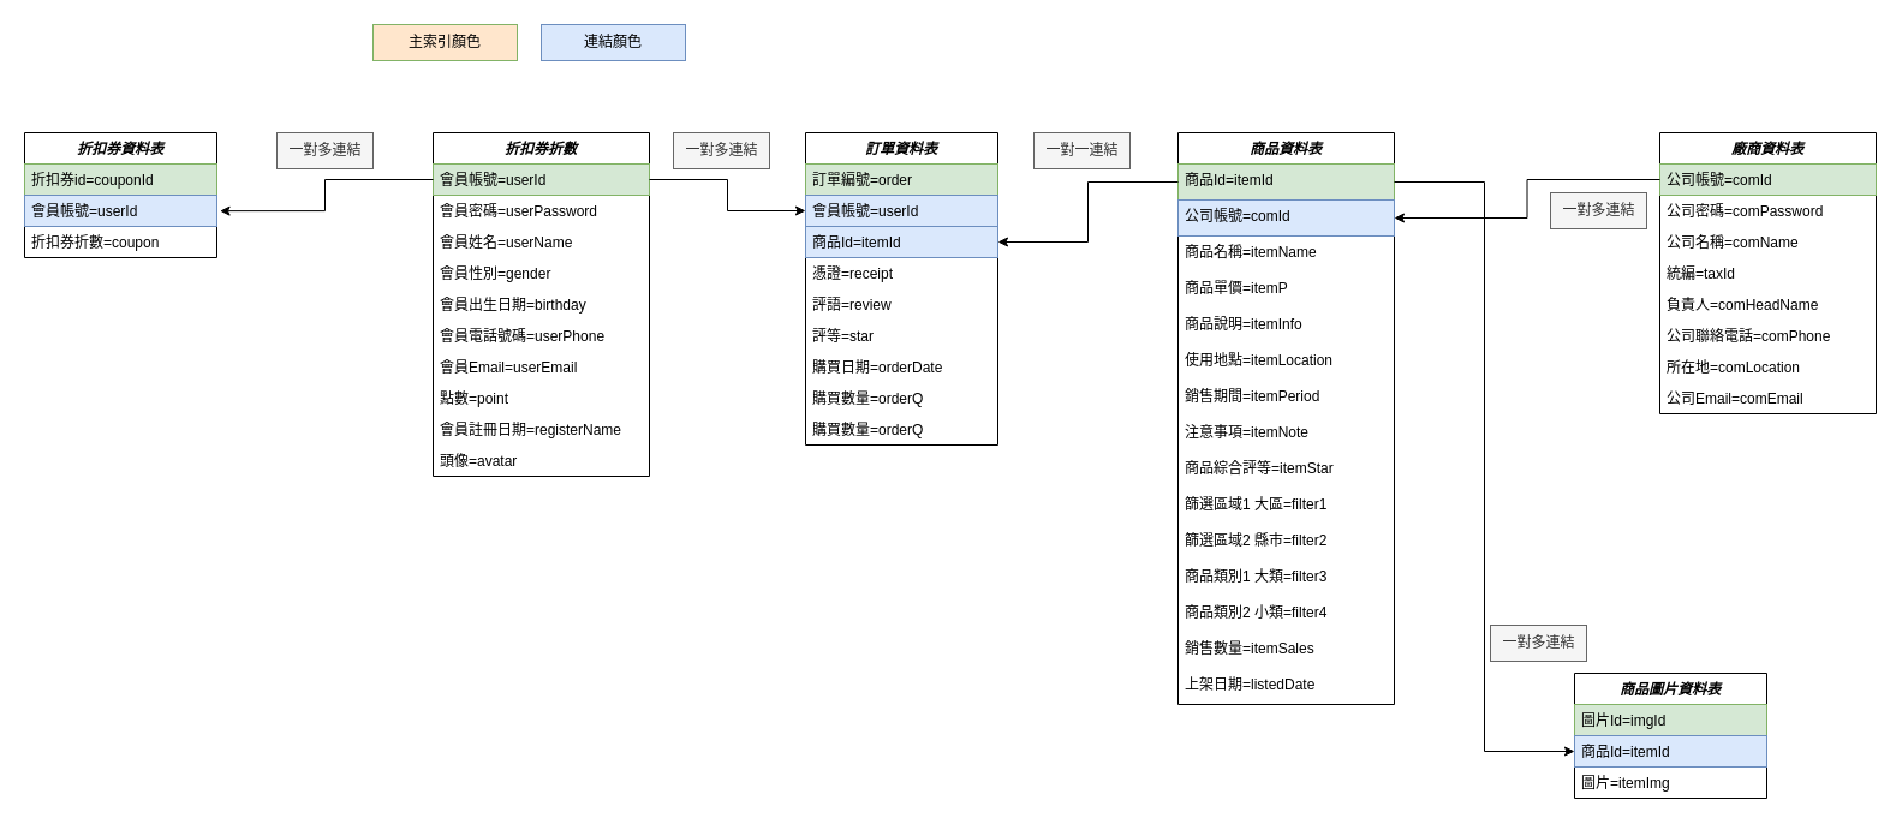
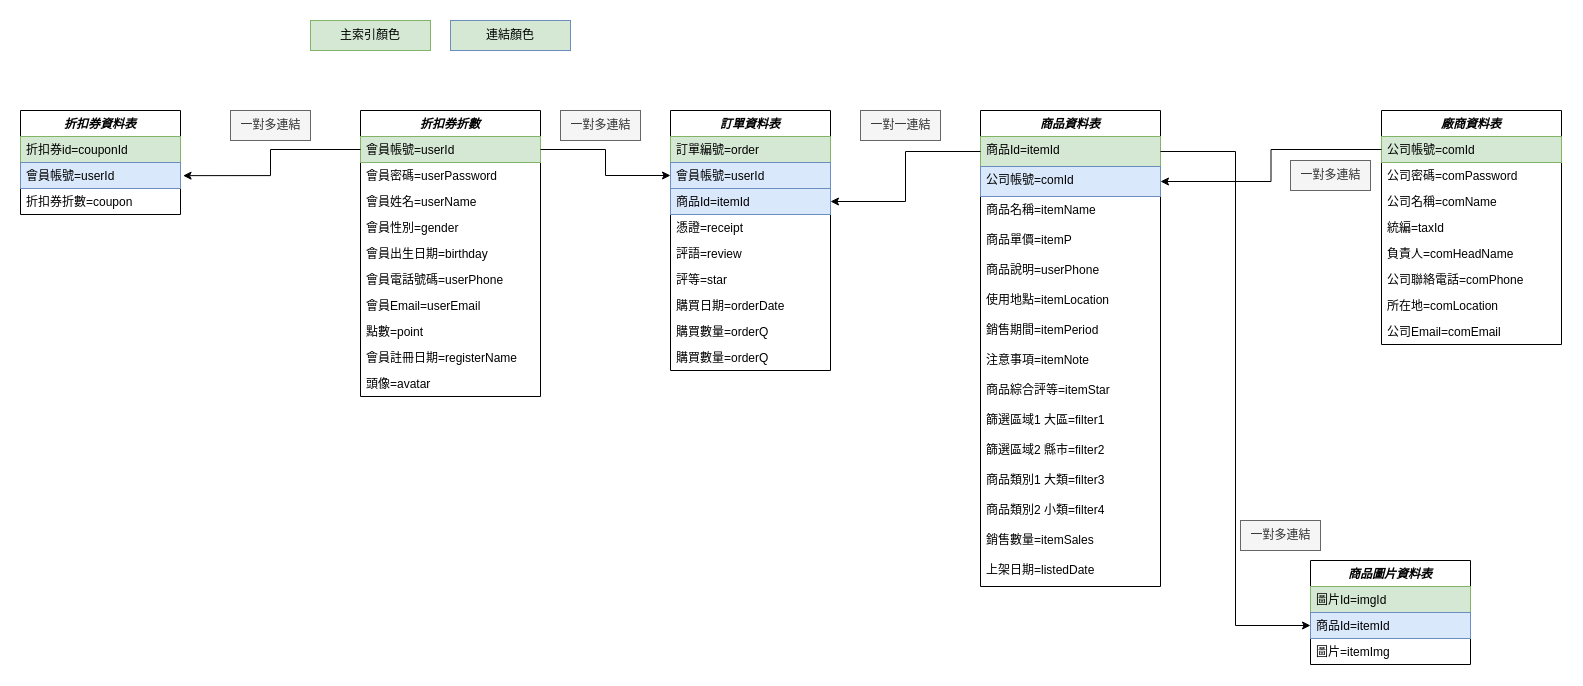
  <mxCell id="0" />
  <mxCell id="1" parent="0" />
  <mxCell id="2" value="折扣券折數" style="swimlane;fontStyle=3;align=center;verticalAlign=top;childLayout=stackLayout;horizontal=1;startSize=26;horizontalStack=0;resizeParent=1;resizeLast=0;collapsible=1;marginBottom=0;rounded=0;shadow=0;strokeWidth=1;" vertex="1" parent="1"><mxGeometry x="360" y="110" width="180" height="286" as="geometry"><mxRectangle x="220" y="120" width="160" height="26" as="alternateBounds" /></mxGeometry></mxCell>
  <mxCell id="3" value="會員帳號=userId" style="text;align=left;verticalAlign=top;spacingLeft=4;spacingRight=4;overflow=hidden;rotatable=0;points=[[0,0.5],[1,0.5]];portConstraint=eastwest;fillColor=#d5e8d4;strokeColor=#82b366;" vertex="1" parent="2"><mxGeometry y="26" width="180" height="26" as="geometry" /></mxCell>
  <mxCell id="4" value="會員密碼=userPassword" style="text;align=left;verticalAlign=top;spacingLeft=4;spacingRight=4;overflow=hidden;rotatable=0;points=[[0,0.5],[1,0.5]];portConstraint=eastwest;rounded=0;shadow=0;html=0;" vertex="1" parent="2"><mxGeometry y="52" width="180" height="26" as="geometry" /></mxCell>
  <mxCell id="5" value="會員姓名=userName" style="text;align=left;verticalAlign=top;spacingLeft=4;spacingRight=4;overflow=hidden;rotatable=0;points=[[0,0.5],[1,0.5]];portConstraint=eastwest;rounded=0;shadow=0;html=0;" vertex="1" parent="2"><mxGeometry y="78" width="180" height="26" as="geometry" /></mxCell>
  <mxCell id="6" value="會員性別=gender" style="text;align=left;verticalAlign=top;spacingLeft=4;spacingRight=4;overflow=hidden;rotatable=0;points=[[0,0.5],[1,0.5]];portConstraint=eastwest;rounded=0;shadow=0;html=0;" vertex="1" parent="2"><mxGeometry y="104" width="180" height="26" as="geometry" /></mxCell>
  <mxCell id="7" value="會員出生日期=birthday" style="text;align=left;verticalAlign=top;spacingLeft=4;spacingRight=4;overflow=hidden;rotatable=0;points=[[0,0.5],[1,0.5]];portConstraint=eastwest;rounded=0;shadow=0;html=0;" vertex="1" parent="2"><mxGeometry y="130" width="180" height="26" as="geometry" /></mxCell>
  <mxCell id="8" value="會員電話號碼=userPhone" style="text;align=left;verticalAlign=top;spacingLeft=4;spacingRight=4;overflow=hidden;rotatable=0;points=[[0,0.5],[1,0.5]];portConstraint=eastwest;rounded=0;shadow=0;html=0;" vertex="1" parent="2"><mxGeometry y="156" width="180" height="26" as="geometry" /></mxCell>
  <mxCell id="9" value="會員Email=userEmail" style="text;align=left;verticalAlign=top;spacingLeft=4;spacingRight=4;overflow=hidden;rotatable=0;points=[[0,0.5],[1,0.5]];portConstraint=eastwest;rounded=0;shadow=0;html=0;" vertex="1" parent="2"><mxGeometry y="182" width="180" height="26" as="geometry" /></mxCell>
  <mxCell id="10" value="點數=point" style="text;align=left;verticalAlign=top;spacingLeft=4;spacingRight=4;overflow=hidden;rotatable=0;points=[[0,0.5],[1,0.5]];portConstraint=eastwest;rounded=0;shadow=0;html=0;" vertex="1" parent="2"><mxGeometry y="208" width="180" height="26" as="geometry" /></mxCell>
  <mxCell id="11" value="會員註冊日期=registerName" style="text;align=left;verticalAlign=top;spacingLeft=4;spacingRight=4;overflow=hidden;rotatable=0;points=[[0,0.5],[1,0.5]];portConstraint=eastwest;rounded=0;shadow=0;html=0;" vertex="1" parent="2"><mxGeometry y="234" width="180" height="26" as="geometry" /></mxCell>
  <mxCell id="12" value="頭像=avatar" style="text;align=left;verticalAlign=top;spacingLeft=4;spacingRight=4;overflow=hidden;rotatable=0;points=[[0,0.5],[1,0.5]];portConstraint=eastwest;rounded=0;shadow=0;html=0;" vertex="1" parent="2"><mxGeometry y="260" width="180" height="26" as="geometry" /></mxCell>
  <mxCell id="13" value="訂單資料表" style="swimlane;fontStyle=3;align=center;verticalAlign=top;childLayout=stackLayout;horizontal=1;startSize=26;horizontalStack=0;resizeParent=1;resizeLast=0;collapsible=1;marginBottom=0;rounded=0;shadow=0;strokeWidth=1;" vertex="1" parent="1"><mxGeometry x="670" y="110" width="160" height="260" as="geometry"><mxRectangle x="550" y="140" width="160" height="26" as="alternateBounds" /></mxGeometry></mxCell>
  <mxCell id="14" value="訂單編號=order" style="text;align=left;verticalAlign=top;spacingLeft=4;spacingRight=4;overflow=hidden;rotatable=0;points=[[0,0.5],[1,0.5]];portConstraint=eastwest;fillColor=#d5e8d4;strokeColor=#82b366;" vertex="1" parent="13"><mxGeometry y="26" width="160" height="26" as="geometry" /></mxCell>
  <mxCell id="15" value="會員帳號=userId" style="text;align=left;verticalAlign=top;spacingLeft=4;spacingRight=4;overflow=hidden;rotatable=0;points=[[0,0.5],[1,0.5]];portConstraint=eastwest;rounded=0;shadow=0;html=0;fillColor=#dae8fc;strokeColor=#6c8ebf;" vertex="1" parent="13"><mxGeometry y="52" width="160" height="26" as="geometry" /></mxCell>
  <mxCell id="16" value="商品Id=itemId" style="text;align=left;verticalAlign=top;spacingLeft=4;spacingRight=4;overflow=hidden;rotatable=0;points=[[0,0.5],[1,0.5]];portConstraint=eastwest;rounded=0;shadow=0;html=0;fillColor=#dae8fc;strokeColor=#6c8ebf;" vertex="1" parent="13"><mxGeometry y="78" width="160" height="26" as="geometry" /></mxCell>
  <mxCell id="17" value="憑證=receipt" style="text;align=left;verticalAlign=top;spacingLeft=4;spacingRight=4;overflow=hidden;rotatable=0;points=[[0,0.5],[1,0.5]];portConstraint=eastwest;rounded=0;shadow=0;html=0;" vertex="1" parent="13"><mxGeometry y="104" width="160" height="26" as="geometry" /></mxCell>
  <mxCell id="18" value="評語=review" style="text;align=left;verticalAlign=top;spacingLeft=4;spacingRight=4;overflow=hidden;rotatable=0;points=[[0,0.5],[1,0.5]];portConstraint=eastwest;rounded=0;shadow=0;html=0;" vertex="1" parent="13"><mxGeometry y="130" width="160" height="26" as="geometry" /></mxCell>
  <mxCell id="19" value="評等=star" style="text;align=left;verticalAlign=top;spacingLeft=4;spacingRight=4;overflow=hidden;rotatable=0;points=[[0,0.5],[1,0.5]];portConstraint=eastwest;rounded=0;shadow=0;html=0;" vertex="1" parent="13"><mxGeometry y="156" width="160" height="26" as="geometry" /></mxCell>
  <mxCell id="20" value="購買日期=orderDate" style="text;align=left;verticalAlign=top;spacingLeft=4;spacingRight=4;overflow=hidden;rotatable=0;points=[[0,0.5],[1,0.5]];portConstraint=eastwest;rounded=0;shadow=0;html=0;" vertex="1" parent="13"><mxGeometry y="182" width="160" height="26" as="geometry" /></mxCell>
  <mxCell id="21" value="購買數量=orderQ" style="text;align=left;verticalAlign=top;spacingLeft=4;spacingRight=4;overflow=hidden;rotatable=0;points=[[0,0.5],[1,0.5]];portConstraint=eastwest;rounded=0;shadow=0;html=0;" vertex="1" parent="13"><mxGeometry y="208" width="160" height="26" as="geometry" /></mxCell>
  <mxCell id="22" value="購買數量=orderQ" style="text;align=left;verticalAlign=top;spacingLeft=4;spacingRight=4;overflow=hidden;rotatable=0;points=[[0,0.5],[1,0.5]];portConstraint=eastwest;rounded=0;shadow=0;html=0;" vertex="1" parent="13"><mxGeometry y="234" width="160" height="26" as="geometry" /></mxCell>
  <mxCell id="23" value="廠商資料表" style="swimlane;fontStyle=3;align=center;verticalAlign=top;childLayout=stackLayout;horizontal=1;startSize=26;horizontalStack=0;resizeParent=1;resizeLast=0;collapsible=1;marginBottom=0;rounded=0;shadow=0;strokeWidth=1;" vertex="1" parent="1"><mxGeometry x="1381" y="110" width="180" height="234" as="geometry"><mxRectangle x="220" y="120" width="160" height="26" as="alternateBounds" /></mxGeometry></mxCell>
  <mxCell id="24" value="公司帳號=comId" style="text;align=left;verticalAlign=top;spacingLeft=4;spacingRight=4;overflow=hidden;rotatable=0;points=[[0,0.5],[1,0.5]];portConstraint=eastwest;fillColor=#d5e8d4;strokeColor=#82b366;" vertex="1" parent="23"><mxGeometry y="26" width="180" height="26" as="geometry" /></mxCell>
  <mxCell id="25" value="公司密碼=comPassword" style="text;align=left;verticalAlign=top;spacingLeft=4;spacingRight=4;overflow=hidden;rotatable=0;points=[[0,0.5],[1,0.5]];portConstraint=eastwest;rounded=0;shadow=0;html=0;" vertex="1" parent="23"><mxGeometry y="52" width="180" height="26" as="geometry" /></mxCell>
  <mxCell id="26" value="公司名稱=comName" style="text;align=left;verticalAlign=top;spacingLeft=4;spacingRight=4;overflow=hidden;rotatable=0;points=[[0,0.5],[1,0.5]];portConstraint=eastwest;rounded=0;shadow=0;html=0;" vertex="1" parent="23"><mxGeometry y="78" width="180" height="26" as="geometry" /></mxCell>
  <mxCell id="27" value="統編=taxId" style="text;align=left;verticalAlign=top;spacingLeft=4;spacingRight=4;overflow=hidden;rotatable=0;points=[[0,0.5],[1,0.5]];portConstraint=eastwest;rounded=0;shadow=0;html=0;" vertex="1" parent="23"><mxGeometry y="104" width="180" height="26" as="geometry" /></mxCell>
  <mxCell id="28" value="負責人=comHeadName" style="text;align=left;verticalAlign=top;spacingLeft=4;spacingRight=4;overflow=hidden;rotatable=0;points=[[0,0.5],[1,0.5]];portConstraint=eastwest;rounded=0;shadow=0;html=0;" vertex="1" parent="23"><mxGeometry y="130" width="180" height="26" as="geometry" /></mxCell>
  <mxCell id="29" value="公司聯絡電話=comPhone" style="text;align=left;verticalAlign=top;spacingLeft=4;spacingRight=4;overflow=hidden;rotatable=0;points=[[0,0.5],[1,0.5]];portConstraint=eastwest;rounded=0;shadow=0;html=0;" vertex="1" parent="23"><mxGeometry y="156" width="180" height="26" as="geometry" /></mxCell>
  <mxCell id="30" value="所在地=comLocation" style="text;align=left;verticalAlign=top;spacingLeft=4;spacingRight=4;overflow=hidden;rotatable=0;points=[[0,0.5],[1,0.5]];portConstraint=eastwest;rounded=0;shadow=0;html=0;" vertex="1" parent="23"><mxGeometry y="182" width="180" height="26" as="geometry" /></mxCell>
  <mxCell id="31" value="公司Email=comEmail" style="text;align=left;verticalAlign=top;spacingLeft=4;spacingRight=4;overflow=hidden;rotatable=0;points=[[0,0.5],[1,0.5]];portConstraint=eastwest;rounded=0;shadow=0;html=0;" vertex="1" parent="23"><mxGeometry y="208" width="180" height="26" as="geometry" /></mxCell>
  <mxCell id="32" value="商品資料表" style="swimlane;fontStyle=3;align=center;verticalAlign=top;childLayout=stackLayout;horizontal=1;startSize=26;horizontalStack=0;resizeParent=1;resizeLast=0;collapsible=1;marginBottom=0;rounded=0;shadow=0;strokeWidth=1;" vertex="1" parent="1"><mxGeometry x="980" y="110" width="180" height="476" as="geometry"><mxRectangle x="220" y="120" width="160" height="26" as="alternateBounds" /></mxGeometry></mxCell>
  <mxCell id="33" value="商品Id=itemId" style="text;align=left;verticalAlign=top;spacingLeft=4;spacingRight=4;overflow=hidden;rotatable=0;points=[[0,0.5],[1,0.5]];portConstraint=eastwest;fillColor=#d5e8d4;strokeColor=#82b366;" vertex="1" parent="32"><mxGeometry y="26" width="180" height="30" as="geometry" /></mxCell>
  <mxCell id="34" value="公司帳號=comId" style="text;align=left;verticalAlign=top;spacingLeft=4;spacingRight=4;overflow=hidden;rotatable=0;points=[[0,0.5],[1,0.5]];portConstraint=eastwest;fillColor=#dae8fc;strokeColor=#6c8ebf;" vertex="1" parent="32"><mxGeometry y="56" width="180" height="30" as="geometry" /></mxCell>
  <mxCell id="35" value="商品名稱=itemName" style="text;align=left;verticalAlign=top;spacingLeft=4;spacingRight=4;overflow=hidden;rotatable=0;points=[[0,0.5],[1,0.5]];portConstraint=eastwest;rounded=0;shadow=0;html=0;" vertex="1" parent="32"><mxGeometry y="86" width="180" height="30" as="geometry" /></mxCell>
  <mxCell id="36" value="商品單價=itemP" style="text;align=left;verticalAlign=top;spacingLeft=4;spacingRight=4;overflow=hidden;rotatable=0;points=[[0,0.5],[1,0.5]];portConstraint=eastwest;rounded=0;shadow=0;html=0;" vertex="1" parent="32"><mxGeometry y="116" width="180" height="30" as="geometry" /></mxCell>
- <mxCell id="37" value="商品說明=itemInfo" style="text;align=left;verticalAlign=top;spacingLeft=4;spacingRight=4;overflow=hidden;rotatable=0;points=[[0,0.5],[1,0.5]];portConstraint=eastwest;rounded=0;shadow=0;html=0;" vertex="1" parent="32"><mxGeometry y="146" width="180" height="30" as="geometry" /></mxCell>
+ <mxCell id="37" value="商品說明=userPhone" style="text;align=left;verticalAlign=top;spacingLeft=4;spacingRight=4;overflow=hidden;rotatable=0;points=[[0,0.5],[1,0.5]];portConstraint=eastwest;rounded=0;shadow=0;html=0;" vertex="1" parent="32"><mxGeometry y="146" width="180" height="30" as="geometry" /></mxCell>
  <mxCell id="38" value="使用地點=itemLocation" style="text;align=left;verticalAlign=top;spacingLeft=4;spacingRight=4;overflow=hidden;rotatable=0;points=[[0,0.5],[1,0.5]];portConstraint=eastwest;rounded=0;shadow=0;html=0;" vertex="1" parent="32"><mxGeometry y="176" width="180" height="30" as="geometry" /></mxCell>
  <mxCell id="39" value="銷售期間=itemPeriod" style="text;align=left;verticalAlign=top;spacingLeft=4;spacingRight=4;overflow=hidden;rotatable=0;points=[[0,0.5],[1,0.5]];portConstraint=eastwest;rounded=0;shadow=0;html=0;" vertex="1" parent="32"><mxGeometry y="206" width="180" height="30" as="geometry" /></mxCell>
  <mxCell id="40" value="注意事項=itemNote " style="text;align=left;verticalAlign=top;spacingLeft=4;spacingRight=4;overflow=hidden;rotatable=0;points=[[0,0.5],[1,0.5]];portConstraint=eastwest;rounded=0;shadow=0;html=0;" vertex="1" parent="32"><mxGeometry y="236" width="180" height="30" as="geometry" /></mxCell>
  <mxCell id="41" value="商品綜合評等=itemStar" style="text;align=left;verticalAlign=top;spacingLeft=4;spacingRight=4;overflow=hidden;rotatable=0;points=[[0,0.5],[1,0.5]];portConstraint=eastwest;rounded=0;shadow=0;html=0;" vertex="1" parent="32"><mxGeometry y="266" width="180" height="30" as="geometry" /></mxCell>
  <mxCell id="42" value="篩選區域1 大區=filter1" style="text;align=left;verticalAlign=top;spacingLeft=4;spacingRight=4;overflow=hidden;rotatable=0;points=[[0,0.5],[1,0.5]];portConstraint=eastwest;rounded=0;shadow=0;html=0;" vertex="1" parent="32"><mxGeometry y="296" width="180" height="30" as="geometry" /></mxCell>
  <mxCell id="43" value="篩選區域2 縣市=filter2" style="text;align=left;verticalAlign=top;spacingLeft=4;spacingRight=4;overflow=hidden;rotatable=0;points=[[0,0.5],[1,0.5]];portConstraint=eastwest;rounded=0;shadow=0;html=0;" vertex="1" parent="32"><mxGeometry y="326" width="180" height="30" as="geometry" /></mxCell>
  <mxCell id="44" value="商品類別1 大類=filter3&#10; " style="text;align=left;verticalAlign=top;spacingLeft=4;spacingRight=4;overflow=hidden;rotatable=0;points=[[0,0.5],[1,0.5]];portConstraint=eastwest;rounded=0;shadow=0;html=0;" vertex="1" parent="32"><mxGeometry y="356" width="180" height="30" as="geometry" /></mxCell>
  <mxCell id="45" value="商品類別2 小類=filter4" style="text;align=left;verticalAlign=top;spacingLeft=4;spacingRight=4;overflow=hidden;rotatable=0;points=[[0,0.5],[1,0.5]];portConstraint=eastwest;rounded=0;shadow=0;html=0;" vertex="1" parent="32"><mxGeometry y="386" width="180" height="30" as="geometry" /></mxCell>
  <mxCell id="46" value="銷售數量=itemSales" style="text;align=left;verticalAlign=top;spacingLeft=4;spacingRight=4;overflow=hidden;rotatable=0;points=[[0,0.5],[1,0.5]];portConstraint=eastwest;rounded=0;shadow=0;html=0;" vertex="1" parent="32"><mxGeometry y="416" width="180" height="30" as="geometry" /></mxCell>
  <mxCell id="47" value="上架日期=listedDate" style="text;align=left;verticalAlign=top;spacingLeft=4;spacingRight=4;overflow=hidden;rotatable=0;points=[[0,0.5],[1,0.5]];portConstraint=eastwest;rounded=0;shadow=0;html=0;" vertex="1" parent="32"><mxGeometry y="446" width="180" height="30" as="geometry" /></mxCell>
  <mxCell id="48" value="折扣券資料表" style="swimlane;fontStyle=3;align=center;verticalAlign=top;childLayout=stackLayout;horizontal=1;startSize=26;horizontalStack=0;resizeParent=1;resizeLast=0;collapsible=1;marginBottom=0;rounded=0;shadow=0;strokeWidth=1;" vertex="1" parent="1"><mxGeometry x="20" y="110" width="160" height="104" as="geometry"><mxRectangle x="550" y="140" width="160" height="26" as="alternateBounds" /></mxGeometry></mxCell>
  <mxCell id="49" value="折扣券id=couponId" style="text;align=left;verticalAlign=top;spacingLeft=4;spacingRight=4;overflow=hidden;rotatable=0;points=[[0,0.5],[1,0.5]];portConstraint=eastwest;fillColor=#d5e8d4;strokeColor=#82b366;" vertex="1" parent="48"><mxGeometry y="26" width="160" height="26" as="geometry" /></mxCell>
  <mxCell id="50" value="會員帳號=userId" style="text;align=left;verticalAlign=top;spacingLeft=4;spacingRight=4;overflow=hidden;rotatable=0;points=[[0,0.5],[1,0.5]];portConstraint=eastwest;rounded=0;shadow=0;html=0;fillColor=#dae8fc;strokeColor=#6c8ebf;" vertex="1" parent="48"><mxGeometry y="52" width="160" height="26" as="geometry" /></mxCell>
  <mxCell id="51" value="折扣券折數=coupon" style="text;align=left;verticalAlign=top;spacingLeft=4;spacingRight=4;overflow=hidden;rotatable=0;points=[[0,0.5],[1,0.5]];portConstraint=eastwest;rounded=0;shadow=0;html=0;" vertex="1" parent="48"><mxGeometry y="78" width="160" height="26" as="geometry" /></mxCell>
  <mxCell id="52" value="商品圖片資料表" style="swimlane;fontStyle=3;align=center;verticalAlign=top;childLayout=stackLayout;horizontal=1;startSize=26;horizontalStack=0;resizeParent=1;resizeLast=0;collapsible=1;marginBottom=0;rounded=0;shadow=0;strokeWidth=1;" vertex="1" parent="1"><mxGeometry x="1310" y="560" width="160" height="104" as="geometry"><mxRectangle x="550" y="140" width="160" height="26" as="alternateBounds" /></mxGeometry></mxCell>
  <mxCell id="53" value="圖片Id=imgId" style="text;align=left;verticalAlign=top;spacingLeft=4;spacingRight=4;overflow=hidden;rotatable=0;points=[[0,0.5],[1,0.5]];portConstraint=eastwest;fillColor=#d5e8d4;strokeColor=#82b366;" vertex="1" parent="52"><mxGeometry y="26" width="160" height="26" as="geometry" /></mxCell>
  <mxCell id="54" value="商品Id=itemId" style="text;align=left;verticalAlign=top;spacingLeft=4;spacingRight=4;overflow=hidden;rotatable=0;points=[[0,0.5],[1,0.5]];portConstraint=eastwest;rounded=0;shadow=0;html=0;fillColor=#dae8fc;strokeColor=#6c8ebf;" vertex="1" parent="52"><mxGeometry y="52" width="160" height="26" as="geometry" /></mxCell>
  <mxCell id="55" value="圖片=itemImg" style="text;align=left;verticalAlign=top;spacingLeft=4;spacingRight=4;overflow=hidden;rotatable=0;points=[[0,0.5],[1,0.5]];portConstraint=eastwest;rounded=0;shadow=0;html=0;" vertex="1" parent="52"><mxGeometry y="78" width="160" height="26" as="geometry" /></mxCell>
- <mxCell id="56" value="主索引顏色" style="rounded=0;whiteSpace=wrap;html=1;fillColor=#ffe6cc;strokeColor=#82b366;" vertex="1" parent="1"><mxGeometry x="310" y="20" width="120" height="30" as="geometry" /></mxCell>
- <mxCell id="57" value="連結顏色" style="rounded=0;whiteSpace=wrap;html=1;fillColor=#dae8fc;strokeColor=#6c8ebf;" vertex="1" parent="1"><mxGeometry x="450" y="20" width="120" height="30" as="geometry" /></mxCell>
+ <mxCell id="56" value="主索引顏色" style="rounded=0;whiteSpace=wrap;html=1;fillColor=#d5e8d4;strokeColor=#82b366;" vertex="1" parent="1"><mxGeometry x="310" y="20" width="120" height="30" as="geometry" /></mxCell>
+ <mxCell id="57" value="連結顏色" style="rounded=0;whiteSpace=wrap;html=1;fillColor=#d5e8d4;strokeColor=#6c8ebf;" vertex="1" parent="1"><mxGeometry x="450" y="20" width="120" height="30" as="geometry" /></mxCell>
  <mxCell id="58" style="edgeStyle=orthogonalEdgeStyle;rounded=0;orthogonalLoop=1;jettySize=auto;html=1;exitX=0;exitY=0.5;exitDx=0;exitDy=0;entryX=1.016;entryY=0.505;entryDx=0;entryDy=0;entryPerimeter=0;" edge="1" parent="1" source="3" target="50"><mxGeometry relative="1" as="geometry" /></mxCell>
  <mxCell id="59" value="一對多連結" style="text;html=1;align=center;verticalAlign=middle;resizable=0;points=[];autosize=1;strokeColor=#666666;fillColor=#f5f5f5;fontColor=#333333;" vertex="1" parent="1"><mxGeometry x="230" y="110" width="80" height="30" as="geometry" /></mxCell>
  <mxCell id="60" style="edgeStyle=orthogonalEdgeStyle;rounded=0;orthogonalLoop=1;jettySize=auto;html=1;exitX=1;exitY=0.5;exitDx=0;exitDy=0;entryX=0;entryY=0.5;entryDx=0;entryDy=0;" edge="1" parent="1" source="3" target="15"><mxGeometry relative="1" as="geometry" /></mxCell>
  <mxCell id="61" value="一對多連結" style="text;html=1;align=center;verticalAlign=middle;resizable=0;points=[];autosize=1;strokeColor=#666666;fillColor=#f5f5f5;fontColor=#333333;" vertex="1" parent="1"><mxGeometry x="560" y="110" width="80" height="30" as="geometry" /></mxCell>
  <mxCell id="62" style="edgeStyle=orthogonalEdgeStyle;rounded=0;orthogonalLoop=1;jettySize=auto;html=1;exitX=0;exitY=0.5;exitDx=0;exitDy=0;entryX=1;entryY=0.5;entryDx=0;entryDy=0;" edge="1" parent="1" source="33" target="16"><mxGeometry relative="1" as="geometry" /></mxCell>
  <mxCell id="63" value="一對一連結" style="text;html=1;align=center;verticalAlign=middle;resizable=0;points=[];autosize=1;strokeColor=#666666;fillColor=#f5f5f5;fontColor=#333333;" vertex="1" parent="1"><mxGeometry x="860" y="110" width="80" height="30" as="geometry" /></mxCell>
  <mxCell id="64" style="edgeStyle=orthogonalEdgeStyle;rounded=0;orthogonalLoop=1;jettySize=auto;html=1;exitX=0;exitY=0.5;exitDx=0;exitDy=0;entryX=1;entryY=0.5;entryDx=0;entryDy=0;" edge="1" parent="1" source="24" target="34"><mxGeometry relative="1" as="geometry" /></mxCell>
  <mxCell id="65" value="一對多連結" style="text;html=1;align=center;verticalAlign=middle;resizable=0;points=[];autosize=1;strokeColor=#666666;fillColor=#f5f5f5;fontColor=#333333;" vertex="1" parent="1"><mxGeometry x="1290" y="160" width="80" height="30" as="geometry" /></mxCell>
  <mxCell id="66" style="edgeStyle=orthogonalEdgeStyle;rounded=0;orthogonalLoop=1;jettySize=auto;html=1;exitX=1;exitY=0.5;exitDx=0;exitDy=0;" edge="1" parent="1" source="33" target="54"><mxGeometry relative="1" as="geometry" /></mxCell>
  <mxCell id="67" value="一對多連結" style="text;html=1;align=center;verticalAlign=middle;resizable=0;points=[];autosize=1;strokeColor=#666666;fillColor=#f5f5f5;fontColor=#333333;" vertex="1" parent="1"><mxGeometry x="1240" y="520" width="80" height="30" as="geometry" /></mxCell>
